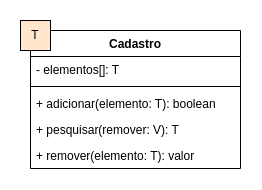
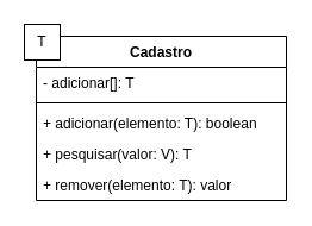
  <mxCell id="0" />
  <mxCell id="1" parent="0" />
  <mxCell id="2" value="Cadastro" style="swimlane;fontStyle=1;align=center;verticalAlign=top;childLayout=stackLayout;horizontal=1;startSize=26;horizontalStack=0;resizeParent=1;resizeParentMax=0;resizeLast=0;collapsible=1;marginBottom=0;" vertex="1" parent="1"><mxGeometry x="30" y="30" width="210" height="138" as="geometry" /></mxCell>
- <mxCell id="3" value="- elementos[]: T" style="text;strokeColor=none;fillColor=none;align=left;verticalAlign=top;spacingLeft=4;spacingRight=4;overflow=hidden;rotatable=0;points=[[0,0.5],[1,0.5]];portConstraint=eastwest;" vertex="1" parent="2"><mxGeometry y="26" width="210" height="26" as="geometry" /></mxCell>
+ <mxCell id="3" value="- adicionar[]: T" style="text;strokeColor=none;fillColor=none;align=left;verticalAlign=top;spacingLeft=4;spacingRight=4;overflow=hidden;rotatable=0;points=[[0,0.5],[1,0.5]];portConstraint=eastwest;" vertex="1" parent="2"><mxGeometry y="26" width="210" height="26" as="geometry" /></mxCell>
  <mxCell id="4" value="" style="line;strokeWidth=1;fillColor=none;align=left;verticalAlign=middle;spacingTop=-1;spacingLeft=3;spacingRight=3;rotatable=0;labelPosition=right;points=[];portConstraint=eastwest;" vertex="1" parent="2"><mxGeometry y="52" width="210" height="8" as="geometry" /></mxCell>
  <mxCell id="5" value="+ adicionar(elemento: T): boolean" style="text;strokeColor=none;fillColor=none;align=left;verticalAlign=top;spacingLeft=4;spacingRight=4;overflow=hidden;rotatable=0;points=[[0,0.5],[1,0.5]];portConstraint=eastwest;" vertex="1" parent="2"><mxGeometry y="60" width="210" height="26" as="geometry" /></mxCell>
- <mxCell id="6" value="+ pesquisar(remover: V): T" style="text;strokeColor=none;fillColor=none;align=left;verticalAlign=top;spacingLeft=4;spacingRight=4;overflow=hidden;rotatable=0;points=[[0,0.5],[1,0.5]];portConstraint=eastwest;" vertex="1" parent="2"><mxGeometry y="86" width="210" height="26" as="geometry" /></mxCell>
+ <mxCell id="6" value="+ pesquisar(valor: V): T" style="text;strokeColor=none;fillColor=none;align=left;verticalAlign=top;spacingLeft=4;spacingRight=4;overflow=hidden;rotatable=0;points=[[0,0.5],[1,0.5]];portConstraint=eastwest;" vertex="1" parent="2"><mxGeometry y="86" width="210" height="26" as="geometry" /></mxCell>
  <mxCell id="7" value="+ remover(elemento: T): valor" style="text;strokeColor=none;fillColor=none;align=left;verticalAlign=top;spacingLeft=4;spacingRight=4;overflow=hidden;rotatable=0;points=[[0,0.5],[1,0.5]];portConstraint=eastwest;" vertex="1" parent="2"><mxGeometry y="112" width="210" height="26" as="geometry" /></mxCell>
- <mxCell id="8" value="T" style="whiteSpace=wrap;html=1;fillColor=#ffe6cc;" vertex="1" parent="1"><mxGeometry x="20" y="20" width="30" height="30" as="geometry" /></mxCell>
+ <mxCell id="8" value="T" style="whiteSpace=wrap;html=1;" vertex="1" parent="1"><mxGeometry x="20" y="20" width="30" height="30" as="geometry" /></mxCell>
